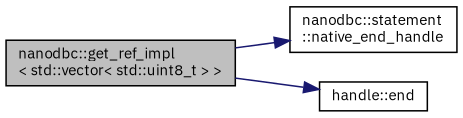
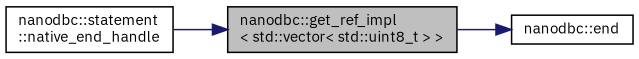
  digraph {
    fontname="IBM Plex Sans"
    rankdir=LR
    node [color=black fillcolor=white fontname="IBM Plex Sans" fontsize=10 shape=record style=filled]
    edge [color=midnightblue fontname="IBM Plex Sans" fontsize=10 labelfontname=Helvetica labelfontsize=10 style=solid]
    n1 [fillcolor=grey75 fontcolor=black height=0.2 label="nanodbc::get_ref_impl\l\< std::vector\< std::uint8_t \> \>" width=0.4]
    n2 [height=0.2 label="nanodbc::statement\l::native_end_handle" width=0.4]
-   n3 [height=0.2 label="handle::end" width=0.4]
-   n1 -> n2
+   n3 [height=0.2 label="nanodbc::end" width=0.4]
+   n2 -> n1
    n1 -> n3
  }
